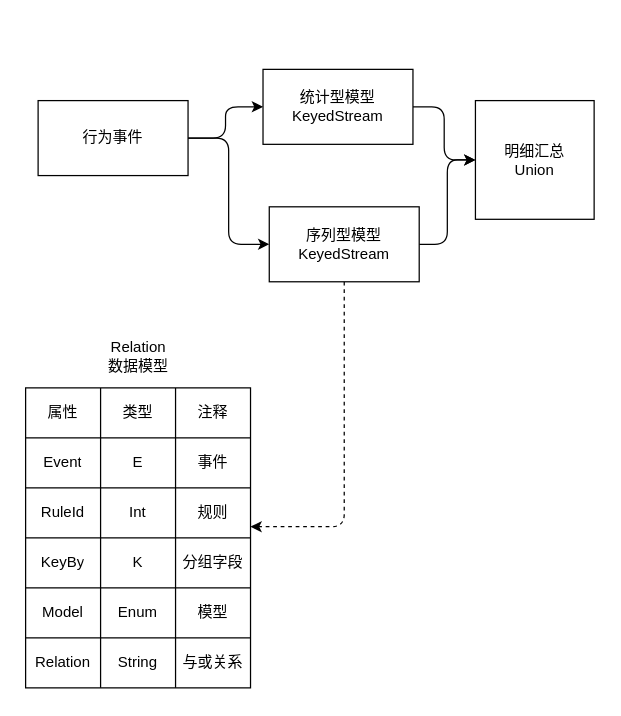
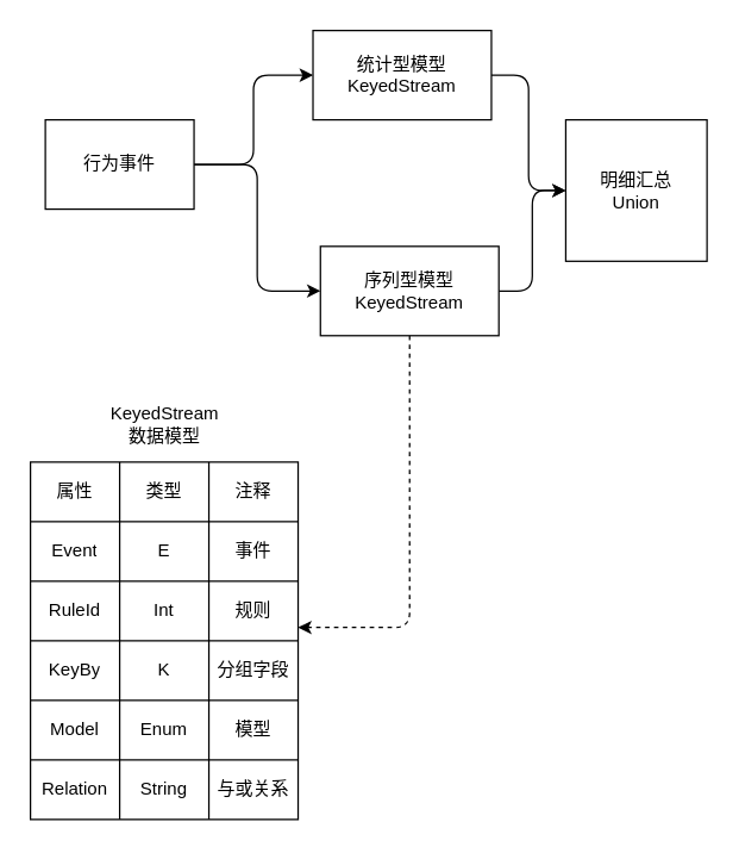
  <mxCell id="0" />
  <mxCell id="1" parent="0" />
  <mxCell id="2" value="" style="edgeStyle=orthogonalEdgeStyle;curved=0;rounded=1;sketch=0;orthogonalLoop=1;jettySize=auto;html=1;" edge="1" parent="1" source="4" target="6"><mxGeometry relative="1" as="geometry" /></mxCell>
  <mxCell id="3" style="edgeStyle=orthogonalEdgeStyle;curved=0;rounded=1;sketch=0;orthogonalLoop=1;jettySize=auto;html=1;exitX=1;exitY=0.5;exitDx=0;exitDy=0;entryX=0;entryY=0.5;entryDx=0;entryDy=0;" edge="1" parent="1" source="4" target="10"><mxGeometry relative="1" as="geometry"><mxPoint x="170" y="250" as="targetPoint" /></mxGeometry></mxCell>
- <mxCell id="4" value="行为事件" style="rounded=0;whiteSpace=wrap;html=1;" parent="1" vertex="1"><mxGeometry x="30" y="80" width="120" height="60" as="geometry" /></mxCell>
+ <mxCell id="4" value="行为事件" style="rounded=0;whiteSpace=wrap;html=1;" parent="1" vertex="1"><mxGeometry x="30" y="80" width="100" height="60" as="geometry" /></mxCell>
  <mxCell id="5" value="" style="edgeStyle=orthogonalEdgeStyle;curved=0;rounded=1;sketch=0;orthogonalLoop=1;jettySize=auto;html=1;entryX=0;entryY=0.5;entryDx=0;entryDy=0;" edge="1" parent="1" source="6" target="11"><mxGeometry relative="1" as="geometry" /></mxCell>
- <mxCell id="6" value="统计型模型&lt;br&gt;KeyedStream" style="rounded=0;whiteSpace=wrap;html=1;" vertex="1" parent="1"><mxGeometry x="210" y="55" width="120" height="60" as="geometry" /></mxCell>
+ <mxCell id="6" value="统计型模型&lt;br&gt;KeyedStream" style="rounded=0;whiteSpace=wrap;html=1;" vertex="1" parent="1"><mxGeometry x="210" y="20" width="120" height="60" as="geometry" /></mxCell>
  <mxCell id="7" style="edgeStyle=orthogonalEdgeStyle;curved=0;rounded=1;sketch=0;orthogonalLoop=1;jettySize=auto;html=1;entryX=0;entryY=0.5;entryDx=0;entryDy=0;" edge="1" parent="1" source="10" target="11"><mxGeometry relative="1" as="geometry" /></mxCell>
  <mxCell id="8" style="edgeStyle=orthogonalEdgeStyle;curved=0;rounded=1;sketch=0;orthogonalLoop=1;jettySize=auto;html=1;exitX=0.5;exitY=1;exitDx=0;exitDy=0;strokeColor=none;startArrow=none;" edge="1" parent="1" source="39"><mxGeometry relative="1" as="geometry"><mxPoint x="140" y="390" as="targetPoint" /></mxGeometry></mxCell>
  <mxCell id="9" style="edgeStyle=orthogonalEdgeStyle;curved=0;rounded=1;sketch=0;orthogonalLoop=1;jettySize=auto;html=1;entryX=1;entryY=0.775;entryDx=0;entryDy=0;entryPerimeter=0;dashed=1;" edge="1" parent="1" source="10" target="21"><mxGeometry relative="1" as="geometry" /></mxCell>
  <mxCell id="10" value="序列型模型&lt;br&gt;KeyedStream" style="rounded=0;whiteSpace=wrap;html=1;" vertex="1" parent="1"><mxGeometry x="215" y="165" width="120" height="60" as="geometry" /></mxCell>
  <mxCell id="11" value="明细汇总&lt;br&gt;Union" style="rounded=0;whiteSpace=wrap;html=1;" vertex="1" parent="1"><mxGeometry x="380" y="80" width="95" height="95" as="geometry" /></mxCell>
  <mxCell id="12" value="" style="shape=table;startSize=0;container=1;collapsible=0;childLayout=tableLayout;rounded=0;sketch=0;" vertex="1" parent="1"><mxGeometry x="20" y="310" width="180" height="240" as="geometry" /></mxCell>
  <mxCell id="13" value="" style="shape=tableRow;horizontal=0;startSize=0;swimlaneHead=0;swimlaneBody=0;top=0;left=0;bottom=0;right=0;collapsible=0;dropTarget=0;fillColor=none;points=[[0,0.5],[1,0.5]];portConstraint=eastwest;rounded=0;sketch=0;" vertex="1" parent="12"><mxGeometry width="180" height="40" as="geometry" /></mxCell>
  <mxCell id="14" value="属性" style="shape=partialRectangle;html=1;whiteSpace=wrap;connectable=0;overflow=hidden;fillColor=none;top=0;left=0;bottom=0;right=0;pointerEvents=1;rounded=0;sketch=0;" vertex="1" parent="13"><mxGeometry width="60" height="40" as="geometry"><mxRectangle width="60" height="40" as="alternateBounds" /></mxGeometry></mxCell>
  <mxCell id="15" value="类型" style="shape=partialRectangle;html=1;whiteSpace=wrap;connectable=0;overflow=hidden;fillColor=none;top=0;left=0;bottom=0;right=0;pointerEvents=1;rounded=0;sketch=0;" vertex="1" parent="13"><mxGeometry x="60" width="60" height="40" as="geometry"><mxRectangle width="60" height="40" as="alternateBounds" /></mxGeometry></mxCell>
  <mxCell id="16" value="注释" style="shape=partialRectangle;html=1;whiteSpace=wrap;connectable=0;overflow=hidden;fillColor=none;top=0;left=0;bottom=0;right=0;pointerEvents=1;rounded=0;sketch=0;" vertex="1" parent="13"><mxGeometry x="120" width="60" height="40" as="geometry"><mxRectangle width="60" height="40" as="alternateBounds" /></mxGeometry></mxCell>
  <mxCell id="17" value="" style="shape=tableRow;horizontal=0;startSize=0;swimlaneHead=0;swimlaneBody=0;top=0;left=0;bottom=0;right=0;collapsible=0;dropTarget=0;fillColor=none;points=[[0,0.5],[1,0.5]];portConstraint=eastwest;rounded=0;sketch=0;" vertex="1" parent="12"><mxGeometry y="40" width="180" height="40" as="geometry" /></mxCell>
  <mxCell id="18" value="Event" style="shape=partialRectangle;html=1;whiteSpace=wrap;connectable=0;overflow=hidden;fillColor=none;top=0;left=0;bottom=0;right=0;pointerEvents=1;rounded=0;sketch=0;" vertex="1" parent="17"><mxGeometry width="60" height="40" as="geometry"><mxRectangle width="60" height="40" as="alternateBounds" /></mxGeometry></mxCell>
  <mxCell id="19" value="E" style="shape=partialRectangle;html=1;whiteSpace=wrap;connectable=0;overflow=hidden;fillColor=none;top=0;left=0;bottom=0;right=0;pointerEvents=1;rounded=0;sketch=0;" vertex="1" parent="17"><mxGeometry x="60" width="60" height="40" as="geometry"><mxRectangle width="60" height="40" as="alternateBounds" /></mxGeometry></mxCell>
  <mxCell id="20" value="事件" style="shape=partialRectangle;html=1;whiteSpace=wrap;connectable=0;overflow=hidden;fillColor=none;top=0;left=0;bottom=0;right=0;pointerEvents=1;rounded=0;sketch=0;" vertex="1" parent="17"><mxGeometry x="120" width="60" height="40" as="geometry"><mxRectangle width="60" height="40" as="alternateBounds" /></mxGeometry></mxCell>
  <mxCell id="21" value="" style="shape=tableRow;horizontal=0;startSize=0;swimlaneHead=0;swimlaneBody=0;top=0;left=0;bottom=0;right=0;collapsible=0;dropTarget=0;fillColor=none;points=[[0,0.5],[1,0.5]];portConstraint=eastwest;rounded=0;sketch=0;" vertex="1" parent="12"><mxGeometry y="80" width="180" height="40" as="geometry" /></mxCell>
  <mxCell id="22" value="RuleId" style="shape=partialRectangle;html=1;whiteSpace=wrap;connectable=0;overflow=hidden;fillColor=none;top=0;left=0;bottom=0;right=0;pointerEvents=1;rounded=0;sketch=0;" vertex="1" parent="21"><mxGeometry width="60" height="40" as="geometry"><mxRectangle width="60" height="40" as="alternateBounds" /></mxGeometry></mxCell>
  <mxCell id="23" value="Int" style="shape=partialRectangle;html=1;whiteSpace=wrap;connectable=0;overflow=hidden;fillColor=none;top=0;left=0;bottom=0;right=0;pointerEvents=1;rounded=0;sketch=0;" vertex="1" parent="21"><mxGeometry x="60" width="60" height="40" as="geometry"><mxRectangle width="60" height="40" as="alternateBounds" /></mxGeometry></mxCell>
  <mxCell id="24" value="规则" style="shape=partialRectangle;html=1;whiteSpace=wrap;connectable=0;overflow=hidden;fillColor=none;top=0;left=0;bottom=0;right=0;pointerEvents=1;rounded=0;sketch=0;" vertex="1" parent="21"><mxGeometry x="120" width="60" height="40" as="geometry"><mxRectangle width="60" height="40" as="alternateBounds" /></mxGeometry></mxCell>
  <mxCell id="25" value="" style="shape=tableRow;horizontal=0;startSize=0;swimlaneHead=0;swimlaneBody=0;top=0;left=0;bottom=0;right=0;collapsible=0;dropTarget=0;fillColor=none;points=[[0,0.5],[1,0.5]];portConstraint=eastwest;rounded=0;sketch=0;" vertex="1" parent="12"><mxGeometry y="120" width="180" height="40" as="geometry" /></mxCell>
  <mxCell id="26" value="KeyBy" style="shape=partialRectangle;html=1;whiteSpace=wrap;connectable=0;overflow=hidden;fillColor=none;top=0;left=0;bottom=0;right=0;pointerEvents=1;rounded=0;sketch=0;" vertex="1" parent="25"><mxGeometry width="60" height="40" as="geometry"><mxRectangle width="60" height="40" as="alternateBounds" /></mxGeometry></mxCell>
  <mxCell id="27" value="K" style="shape=partialRectangle;html=1;whiteSpace=wrap;connectable=0;overflow=hidden;fillColor=none;top=0;left=0;bottom=0;right=0;pointerEvents=1;rounded=0;sketch=0;" vertex="1" parent="25"><mxGeometry x="60" width="60" height="40" as="geometry"><mxRectangle width="60" height="40" as="alternateBounds" /></mxGeometry></mxCell>
  <mxCell id="28" value="分组字段" style="shape=partialRectangle;html=1;whiteSpace=wrap;connectable=0;overflow=hidden;fillColor=none;top=0;left=0;bottom=0;right=0;pointerEvents=1;rounded=0;sketch=0;" vertex="1" parent="25"><mxGeometry x="120" width="60" height="40" as="geometry"><mxRectangle width="60" height="40" as="alternateBounds" /></mxGeometry></mxCell>
  <mxCell id="29" value="" style="shape=tableRow;horizontal=0;startSize=0;swimlaneHead=0;swimlaneBody=0;top=0;left=0;bottom=0;right=0;collapsible=0;dropTarget=0;fillColor=none;points=[[0,0.5],[1,0.5]];portConstraint=eastwest;rounded=0;sketch=0;" vertex="1" parent="12"><mxGeometry y="160" width="180" height="40" as="geometry" /></mxCell>
  <mxCell id="30" value="Model" style="shape=partialRectangle;html=1;whiteSpace=wrap;connectable=0;overflow=hidden;fillColor=none;top=0;left=0;bottom=0;right=0;pointerEvents=1;rounded=0;sketch=0;" vertex="1" parent="29"><mxGeometry width="60" height="40" as="geometry"><mxRectangle width="60" height="40" as="alternateBounds" /></mxGeometry></mxCell>
  <mxCell id="31" value="Enum" style="shape=partialRectangle;html=1;whiteSpace=wrap;connectable=0;overflow=hidden;fillColor=none;top=0;left=0;bottom=0;right=0;pointerEvents=1;rounded=0;sketch=0;" vertex="1" parent="29"><mxGeometry x="60" width="60" height="40" as="geometry"><mxRectangle width="60" height="40" as="alternateBounds" /></mxGeometry></mxCell>
  <mxCell id="32" value="模型" style="shape=partialRectangle;html=1;whiteSpace=wrap;connectable=0;overflow=hidden;fillColor=none;top=0;left=0;bottom=0;right=0;pointerEvents=1;rounded=0;sketch=0;" vertex="1" parent="29"><mxGeometry x="120" width="60" height="40" as="geometry"><mxRectangle width="60" height="40" as="alternateBounds" /></mxGeometry></mxCell>
  <mxCell id="33" style="shape=tableRow;horizontal=0;startSize=0;swimlaneHead=0;swimlaneBody=0;top=0;left=0;bottom=0;right=0;collapsible=0;dropTarget=0;fillColor=none;points=[[0,0.5],[1,0.5]];portConstraint=eastwest;rounded=0;sketch=0;" vertex="1" parent="12"><mxGeometry y="200" width="180" height="40" as="geometry" /></mxCell>
  <mxCell id="34" value="Relation" style="shape=partialRectangle;html=1;whiteSpace=wrap;connectable=0;overflow=hidden;fillColor=none;top=0;left=0;bottom=0;right=0;pointerEvents=1;rounded=0;sketch=0;" vertex="1" parent="33"><mxGeometry width="60" height="40" as="geometry"><mxRectangle width="60" height="40" as="alternateBounds" /></mxGeometry></mxCell>
  <mxCell id="35" value="String" style="shape=partialRectangle;html=1;whiteSpace=wrap;connectable=0;overflow=hidden;fillColor=none;top=0;left=0;bottom=0;right=0;pointerEvents=1;rounded=0;sketch=0;" vertex="1" parent="33"><mxGeometry x="60" width="60" height="40" as="geometry"><mxRectangle width="60" height="40" as="alternateBounds" /></mxGeometry></mxCell>
  <mxCell id="36" value="与或关系" style="shape=partialRectangle;html=1;whiteSpace=wrap;connectable=0;overflow=hidden;fillColor=none;top=0;left=0;bottom=0;right=0;pointerEvents=1;rounded=0;sketch=0;" vertex="1" parent="33"><mxGeometry x="120" width="60" height="40" as="geometry"><mxRectangle width="60" height="40" as="alternateBounds" /></mxGeometry></mxCell>
  <mxCell id="37" value="" style="edgeStyle=orthogonalEdgeStyle;curved=0;rounded=1;sketch=0;orthogonalLoop=1;jettySize=auto;html=1;exitX=0.5;exitY=1;exitDx=0;exitDy=0;strokeColor=none;endArrow=none;startArrow=none;" edge="1" parent="1" source="39" target="12"><mxGeometry relative="1" as="geometry"><mxPoint x="270" y="200" as="sourcePoint" /><mxPoint x="140" y="390" as="targetPoint" /></mxGeometry></mxCell>
  <mxCell id="38" value="" style="edgeStyle=orthogonalEdgeStyle;curved=0;rounded=1;sketch=0;orthogonalLoop=1;jettySize=auto;html=1;exitX=0.5;exitY=1;exitDx=0;exitDy=0;strokeColor=none;startArrow=none;endArrow=none;" edge="1" parent="1" source="12" target="39"><mxGeometry relative="1" as="geometry"><mxPoint x="110" y="510" as="sourcePoint" /><mxPoint x="140" y="390" as="targetPoint" /></mxGeometry></mxCell>
- <mxCell id="39" value="Relation&lt;br&gt;数据模型" style="text;html=1;align=center;verticalAlign=middle;resizable=0;points=[];autosize=1;strokeColor=none;fillColor=none;" vertex="1" parent="1"><mxGeometry x="65" y="270" width="90" height="30" as="geometry" /></mxCell>
+ <mxCell id="39" value="KeyedStream&lt;br&gt;数据模型" style="text;html=1;align=center;verticalAlign=middle;resizable=0;points=[];autosize=1;strokeColor=none;fillColor=none;" vertex="1" parent="1"><mxGeometry x="65" y="270" width="90" height="30" as="geometry" /></mxCell>
  <mxCell id="40" value="" style="edgeStyle=orthogonalEdgeStyle;curved=0;rounded=1;sketch=0;orthogonalLoop=1;jettySize=auto;html=1;exitX=0.5;exitY=1;exitDx=0;exitDy=0;strokeColor=none;endArrow=none;" edge="1" parent="1" source="10" target="39"><mxGeometry relative="1" as="geometry"><mxPoint x="270" y="200" as="sourcePoint" /><mxPoint x="110" y="310" as="targetPoint" /></mxGeometry></mxCell>
